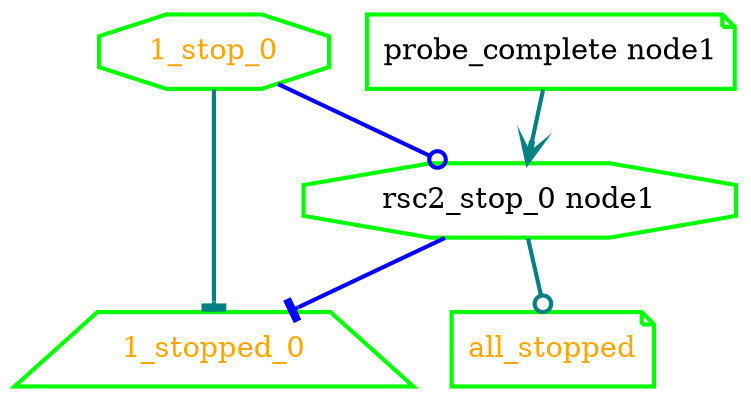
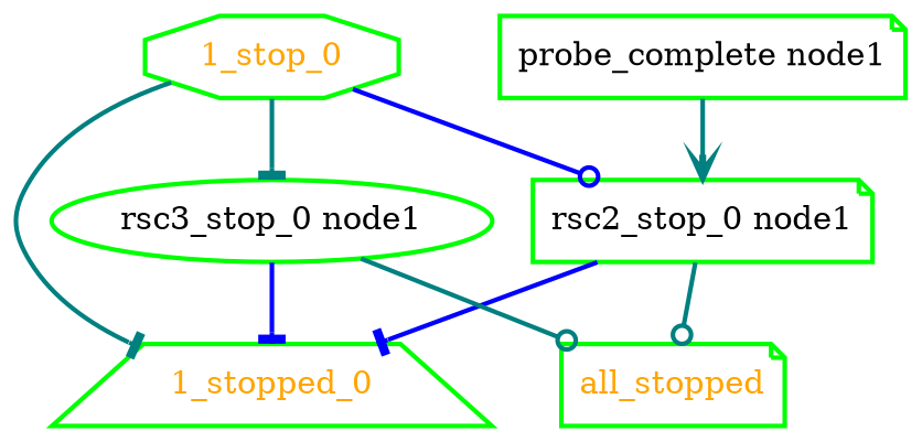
  digraph {
    node [color=green fontcolor=orange shape=octagon style=bold]
    edge [arrowhead=tee color=teal style=bold]
    "1_stopped_0" [shape=trapezium]
    "1_stop_0"
-   "rsc2_stop_0 node1" [fontcolor=black]
+   "rsc2_stop_0 node1" [fontcolor=black shape=note]
+   "rsc3_stop_0 node1" [fontcolor=black shape=ellipse]
    all_stopped [shape=note]
    "probe_complete node1" [fontcolor=black shape=note]
    "1_stop_0" -> "1_stopped_0"
    "1_stop_0" -> "rsc2_stop_0 node1" [arrowhead=odot color=blue]
+   "1_stop_0" -> "rsc3_stop_0 node1"
    "rsc2_stop_0 node1" -> "1_stopped_0" [color=blue]
    "rsc2_stop_0 node1" -> all_stopped [arrowhead=odot]
+   "rsc3_stop_0 node1" -> "1_stopped_0" [color=blue]
+   "rsc3_stop_0 node1" -> all_stopped [arrowhead=odot]
    "probe_complete node1" -> "rsc2_stop_0 node1" [arrowhead=vee]
  }
